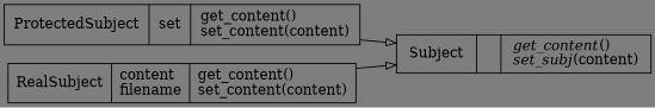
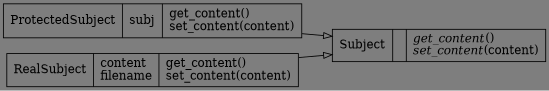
  digraph {
    bgcolor="#7e7e7e"
    rankdir=LR
    node [color=black fontcolor=black shape=record style=solid]
    edge [arrowhead=empty arrowtail=none]
-   n1 [label=<{ProtectedSubject|set<br ALIGN="LEFT"/>|get_content()<br ALIGN="LEFT"/>set_content(content)<br ALIGN="LEFT"/>}>]
-   n2 [label=<{Subject|<br ALIGN="LEFT"/>|<I>get_content</I>()<br ALIGN="LEFT"/><I>set_subj</I>(content)<br ALIGN="LEFT"/>}>]
+   n1 [label=<{ProtectedSubject|subj<br ALIGN="LEFT"/>|get_content()<br ALIGN="LEFT"/>set_content(content)<br ALIGN="LEFT"/>}>]
+   n2 [label=<{Subject|<br ALIGN="LEFT"/>|<I>get_content</I>()<br ALIGN="LEFT"/><I>set_content</I>(content)<br ALIGN="LEFT"/>}>]
    n3 [label=<{RealSubject|content<br ALIGN="LEFT"/>filename<br ALIGN="LEFT"/>|get_content()<br ALIGN="LEFT"/>set_content(content)<br ALIGN="LEFT"/>}>]
    n1 -> n2
    n3 -> n2
  }
